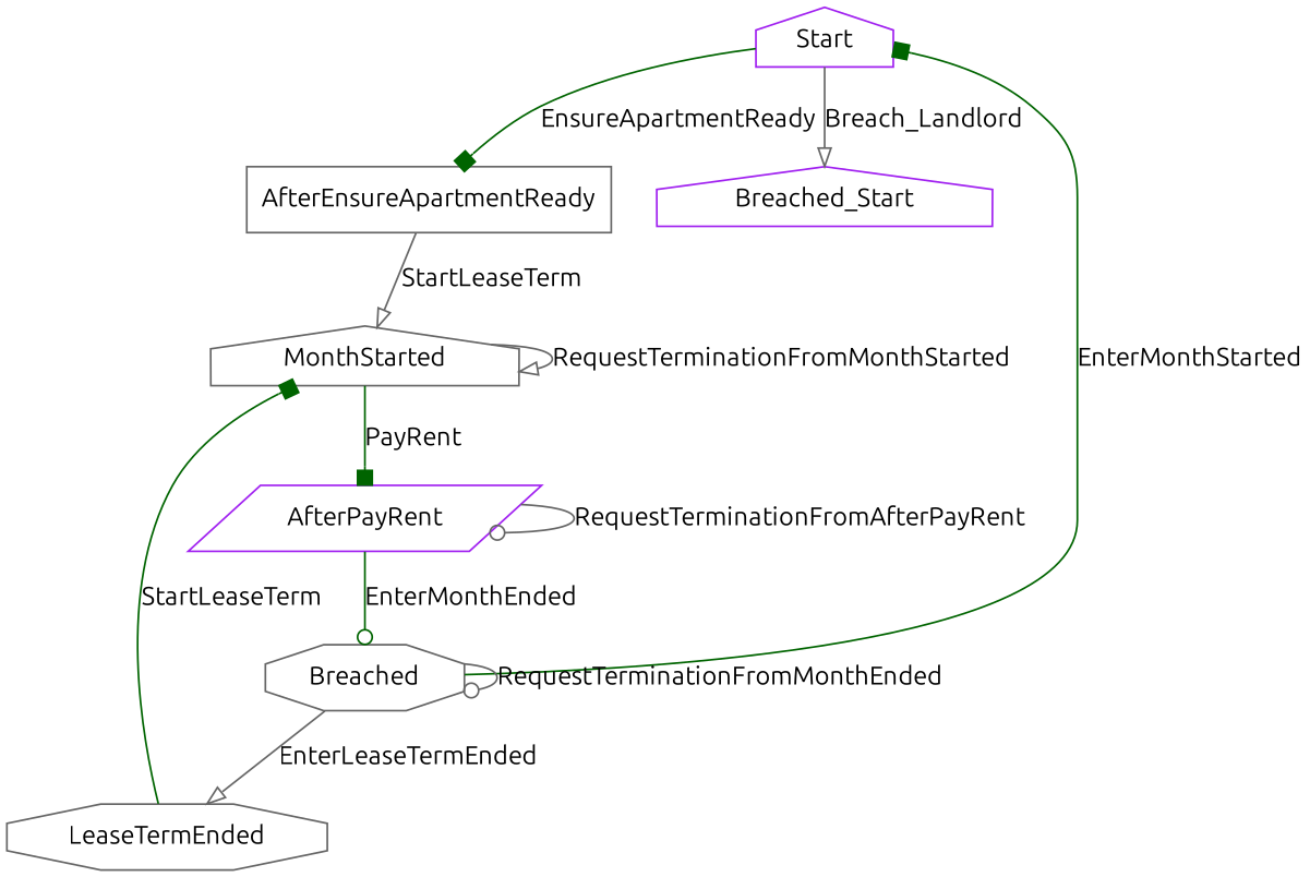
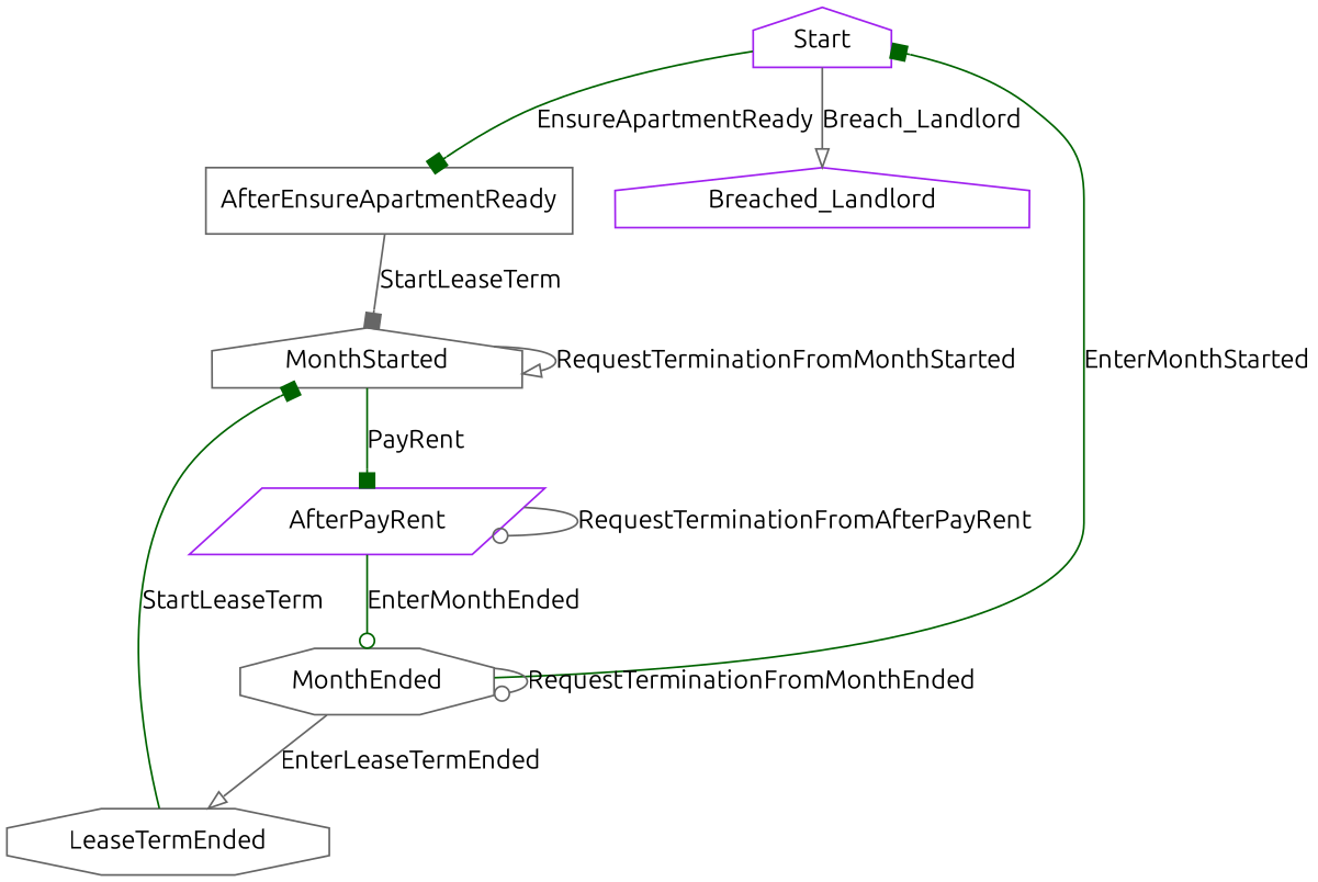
  digraph {
    fontname=Ubuntu
    node [color=gray40 fontname=Ubuntu shape=house]
    edge [arrowhead=box color=gray40 fontname=Ubuntu]
    n1 [color=purple label=Start]
    n2 [label=AfterEnsureApartmentReady shape=box]
-   Breached_Landlord [color=purple label=Breached_Start]
+   Breached_Landlord [color=purple]
    n4 [label=MonthStarted]
    AfterPayRent [color=purple shape=parallelogram]
-   MonthEnded [shape=octagon label=Breached]
+   MonthEnded [shape=octagon]
    LeaseTermEnded [shape=octagon]
    n1 -> n2 [color=darkgreen label=EnsureApartmentReady]
    n1 -> Breached_Landlord [arrowhead=onormal label=Breach_Landlord]
-   n2 -> n4 [arrowhead=onormal label=StartLeaseTerm]
+   n2 -> n4 [label=StartLeaseTerm]
    n4 -> n4 [arrowhead=onormal label=RequestTerminationFromMonthStarted]
    n4 -> AfterPayRent [color=darkgreen label=PayRent]
    AfterPayRent -> AfterPayRent [arrowhead=odot label=RequestTerminationFromAfterPayRent]
    AfterPayRent -> MonthEnded [arrowhead=odot color=darkgreen label=EnterMonthEnded]
    MonthEnded -> n1 [color=darkgreen label=EnterMonthStarted]
    MonthEnded -> MonthEnded [arrowhead=odot label=RequestTerminationFromMonthEnded]
    MonthEnded -> LeaseTermEnded [arrowhead=onormal label=EnterLeaseTermEnded]
    LeaseTermEnded -> n4 [color=darkgreen label=StartLeaseTerm]
  }
